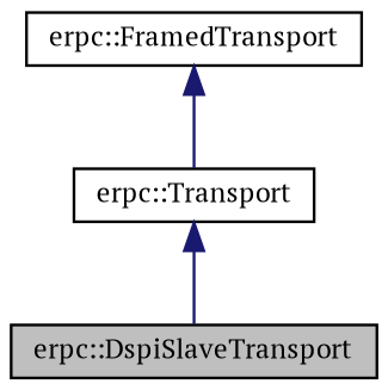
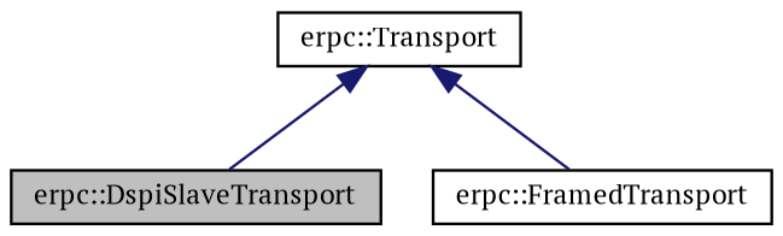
  digraph {
    fontname="PT Serif"
    node [color=black fillcolor=white fontname="PT Serif" fontsize=10 shape=record style=filled]
    edge [color=midnightblue dir=back fontname="PT Serif" fontsize=10 labelfontname=Helvetica labelfontsize=10 style=solid]
    n1 [fillcolor=grey75 fontcolor=black height=0.2 label="erpc::DspiSlaveTransport" width=0.4]
    n2 [height=0.2 label="erpc::FramedTransport" width=0.4]
    n3 [height=0.2 label="erpc::Transport" width=0.4]
    n3 -> n1
-   n2 -> n3
+   n3 -> n2
  }
